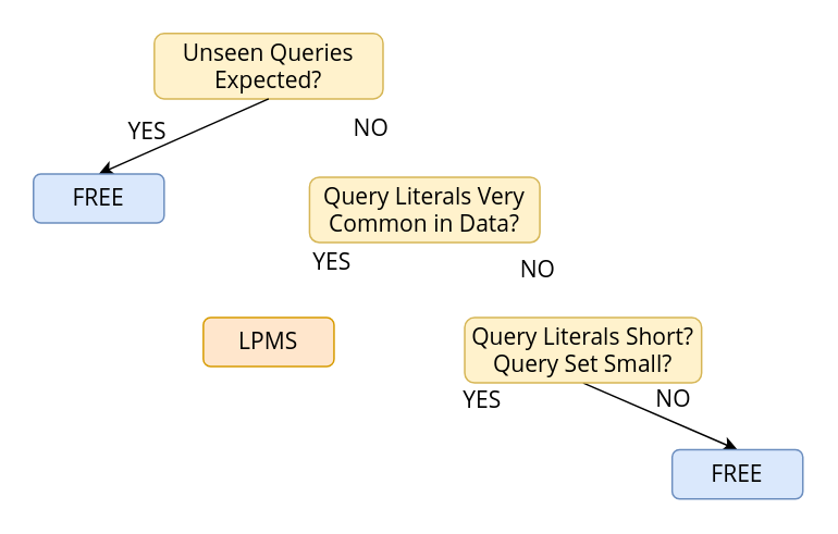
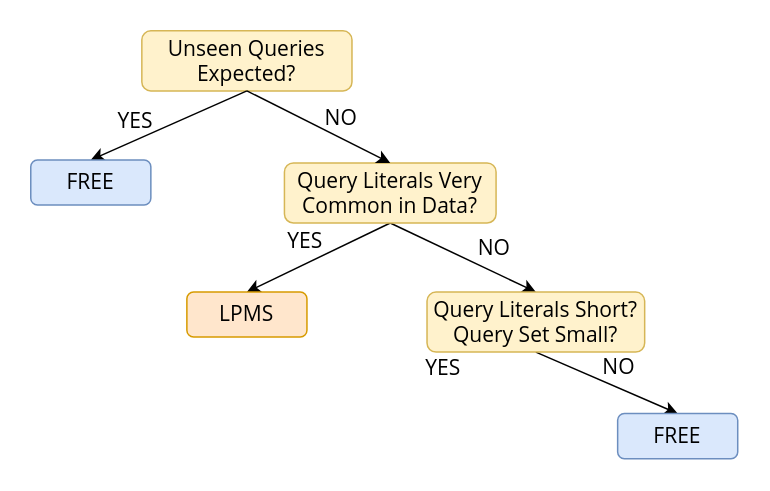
  <mxCell id="0" />
  <mxCell id="1" parent="0" />
+ <mxCell id="2" style="edgeStyle=none;rounded=0;orthogonalLoop=1;jettySize=auto;html=1;exitX=0.5;exitY=1;exitDx=0;exitDy=0;entryX=0.5;entryY=0;entryDx=0;entryDy=0;fontSize=14;fontFamily=open sans;" parent="1" source="4" target="6" edge="1"><mxGeometry relative="1" as="geometry" /></mxCell>
+ <mxCell id="3" style="edgeStyle=none;rounded=0;orthogonalLoop=1;jettySize=auto;html=1;exitX=0.5;exitY=1;exitDx=0;exitDy=0;entryX=0.5;entryY=0;entryDx=0;entryDy=0;fontSize=14;fontFamily=open sans;" parent="1" source="4" target="9" edge="1"><mxGeometry relative="1" as="geometry"><mxPoint x="247.5" y="155" as="sourcePoint" /></mxGeometry></mxCell>
  <mxCell id="4" value="Query Literals Very Common in Data?" style="text;html=1;align=center;verticalAlign=middle;whiteSpace=wrap;rounded=1;fillColor=#fff2cc;strokeColor=#d6b656;fontSize=14;fontFamily=open sans;" parent="1" vertex="1"><mxGeometry x="189" y="108" width="141" height="40" as="geometry" /></mxCell>
  <mxCell id="5" value="YES" style="text;html=1;align=center;verticalAlign=middle;whiteSpace=wrap;rounded=0;fontSize=14;fontFamily=open sans;" parent="1" vertex="1"><mxGeometry x="173" y="145" width="60" height="30" as="geometry" /></mxCell>
  <mxCell id="6" value="LPMS" style="text;html=1;align=center;verticalAlign=middle;whiteSpace=wrap;rounded=1;fillColor=#ffe6cc;strokeColor=#d79b00;fontSize=14;fontFamily=open sans;" parent="1" vertex="1"><mxGeometry x="124" y="194" width="80" height="30" as="geometry" /></mxCell>
  <mxCell id="7" value="NO" style="text;html=1;align=center;verticalAlign=middle;whiteSpace=wrap;rounded=0;fontSize=14;fontFamily=open sans;" parent="1" vertex="1"><mxGeometry x="299" y="150" width="60" height="30" as="geometry" /></mxCell>
  <mxCell id="8" style="edgeStyle=none;rounded=0;orthogonalLoop=1;jettySize=auto;html=1;exitX=0.5;exitY=1;exitDx=0;exitDy=0;entryX=0.5;entryY=0;entryDx=0;entryDy=0;fontSize=14;fontFamily=open sans;" parent="1" source="9" target="12" edge="1"><mxGeometry relative="1" as="geometry" /></mxCell>
  <mxCell id="9" value="Query Literals Short? Query Set Small?" style="text;html=1;align=center;verticalAlign=middle;whiteSpace=wrap;rounded=1;fillColor=#fff2cc;strokeColor=#d6b656;fontSize=14;fontFamily=open sans;" parent="1" vertex="1"><mxGeometry x="284" y="194" width="145" height="40" as="geometry" /></mxCell>
  <mxCell id="10" value="YES" style="text;html=1;align=center;verticalAlign=middle;whiteSpace=wrap;rounded=0;fontSize=14;fontFamily=open sans;" parent="1" vertex="1"><mxGeometry x="265" y="230" width="60" height="30" as="geometry" /></mxCell>
  <mxCell id="11" value="NO" style="text;html=1;align=center;verticalAlign=middle;whiteSpace=wrap;rounded=0;fontSize=14;fontFamily=open sans;" parent="1" vertex="1"><mxGeometry x="382" y="229" width="60" height="30" as="geometry" /></mxCell>
  <mxCell id="12" value="FREE" style="text;html=1;align=center;verticalAlign=middle;whiteSpace=wrap;rounded=1;fillColor=#dae8fc;strokeColor=#6c8ebf;fontSize=14;fontFamily=open sans;" parent="1" vertex="1"><mxGeometry x="411" y="275" width="80" height="30" as="geometry" /></mxCell>
  <mxCell id="13" value="Unseen Queries Expected?" style="text;html=1;align=center;verticalAlign=middle;whiteSpace=wrap;rounded=1;fillColor=#fff2cc;strokeColor=#d6b656;fontSize=14;fontFamily=open sans;" parent="1" vertex="1"><mxGeometry x="94" y="20" width="140" height="40" as="geometry" /></mxCell>
  <mxCell id="14" style="edgeStyle=none;rounded=0;orthogonalLoop=1;jettySize=auto;html=1;exitX=0.5;exitY=1;exitDx=0;exitDy=0;entryX=0.5;entryY=0;entryDx=0;entryDy=0;fontSize=14;fontFamily=open sans;" parent="1" source="13" target="18" edge="1"><mxGeometry relative="1" as="geometry"><mxPoint x="157" y="35" as="sourcePoint" /><mxPoint x="37" y="95" as="targetPoint" /></mxGeometry></mxCell>
+ <mxCell id="15" style="edgeStyle=none;rounded=0;orthogonalLoop=1;jettySize=auto;html=1;exitX=0.5;exitY=1;exitDx=0;exitDy=0;entryX=0.5;entryY=0;entryDx=0;entryDy=0;fontSize=14;fontFamily=open sans;" parent="1" source="13" target="4" edge="1"><mxGeometry relative="1" as="geometry"><mxPoint x="139" y="64" as="sourcePoint" /><mxPoint x="252" y="104" as="targetPoint" /></mxGeometry></mxCell>
  <mxCell id="16" value="YES" style="text;html=1;align=center;verticalAlign=middle;whiteSpace=wrap;rounded=0;fontSize=14;fontFamily=open sans;" parent="1" vertex="1"><mxGeometry x="60" y="65" width="60" height="30" as="geometry" /></mxCell>
  <mxCell id="17" value="NO" style="text;html=1;align=center;verticalAlign=middle;whiteSpace=wrap;rounded=0;fontSize=14;fontFamily=open sans;" parent="1" vertex="1"><mxGeometry x="197" y="63" width="60" height="30" as="geometry" /></mxCell>
  <mxCell id="18" value="FREE" style="text;html=1;align=center;verticalAlign=middle;whiteSpace=wrap;rounded=1;fillColor=#dae8fc;strokeColor=#6c8ebf;fontSize=14;fontFamily=open sans;" parent="1" vertex="1"><mxGeometry x="20" y="106" width="80" height="30" as="geometry" /></mxCell>
